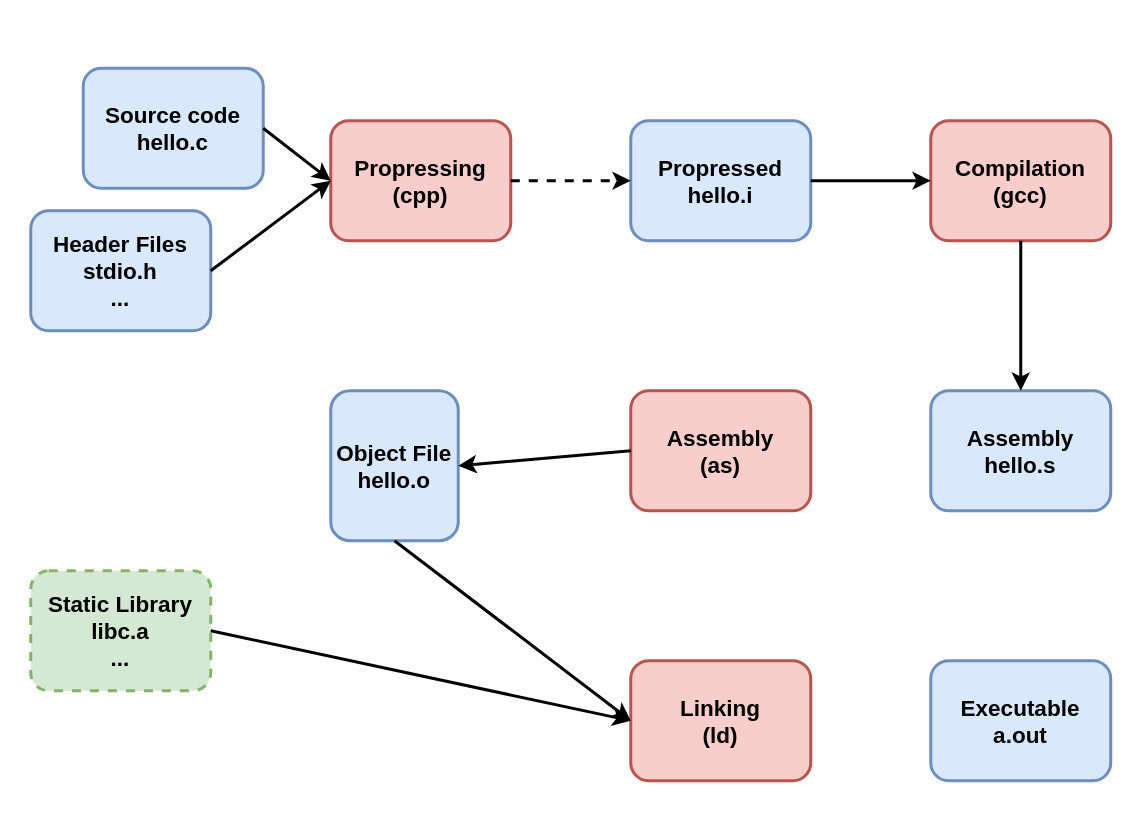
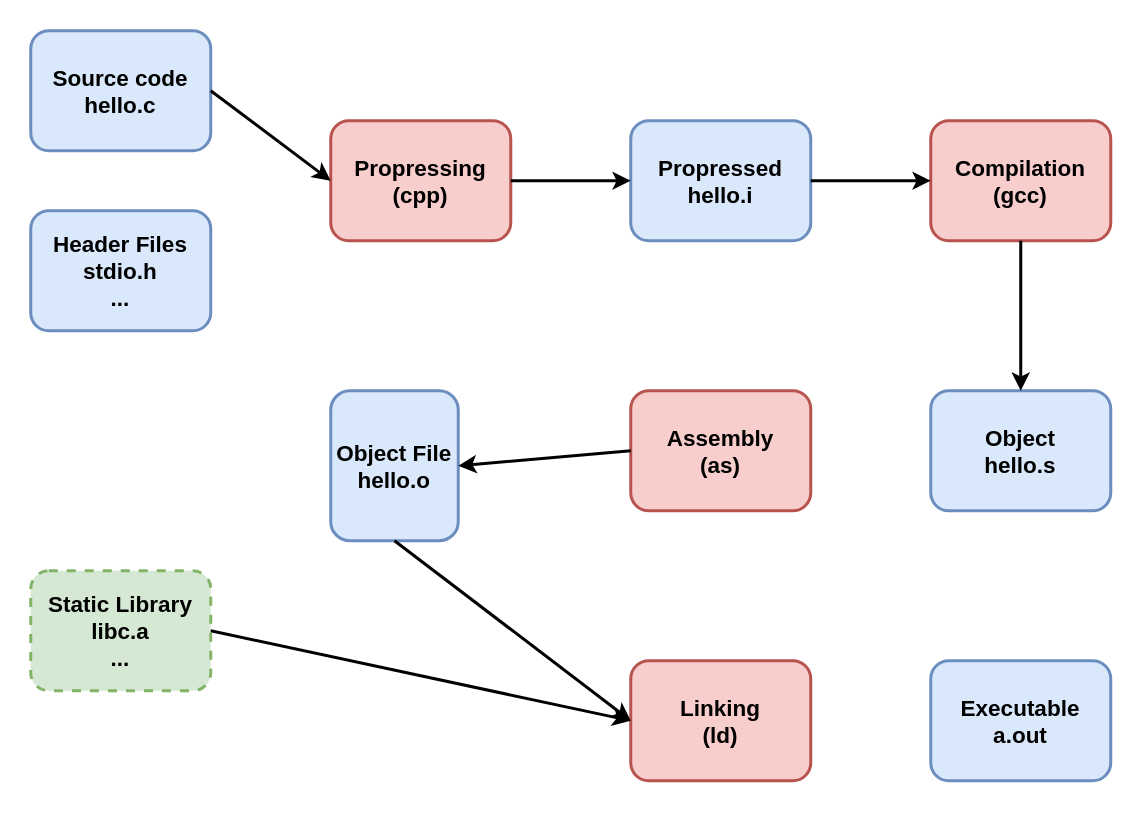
  <mxCell id="0" />
  <mxCell id="1" parent="0" />
- <mxCell id="2" value="Source code&lt;br&gt;hello.c" style="rounded=1;whiteSpace=wrap;html=1;strokeWidth=2;fillWeight=4;hachureGap=8;hachureAngle=45;fillColor=#dae8fc;strokeColor=#6c8ebf;fontSize=15;fontStyle=1" vertex="1" parent="1"><mxGeometry x="55" y="45" width="120" height="80" as="geometry" /></mxCell>
+ <mxCell id="2" value="Source code&lt;br&gt;hello.c" style="rounded=1;whiteSpace=wrap;html=1;strokeWidth=2;fillWeight=4;hachureGap=8;hachureAngle=45;fillColor=#dae8fc;strokeColor=#6c8ebf;fontSize=15;fontStyle=1" vertex="1" parent="1"><mxGeometry x="20" y="20" width="120" height="80" as="geometry" /></mxCell>
  <mxCell id="3" value="Propressing&lt;br&gt;(cpp)" style="rounded=1;whiteSpace=wrap;html=1;strokeWidth=2;fillWeight=4;hachureGap=8;hachureAngle=45;fillColor=#f8cecc;strokeColor=#b85450;fontSize=15;fontStyle=1" vertex="1" parent="1"><mxGeometry x="220" y="80" width="120" height="80" as="geometry" /></mxCell>
  <mxCell id="4" value="" style="endArrow=classic;html=1;rounded=0;strokeWidth=2;exitX=1;exitY=0.5;exitDx=0;exitDy=0;entryX=0;entryY=0.5;entryDx=0;entryDy=0;" edge="1" parent="1" source="2" target="3"><mxGeometry width="50" height="50" relative="1" as="geometry"><mxPoint x="-20" y="20" as="sourcePoint" /><mxPoint x="30" y="-30" as="targetPoint" /></mxGeometry></mxCell>
  <mxCell id="5" value="Header Files&lt;br&gt;stdio.h&lt;br&gt;..." style="rounded=1;whiteSpace=wrap;html=1;strokeWidth=2;fillWeight=4;hachureGap=8;hachureAngle=45;fillColor=#dae8fc;strokeColor=#6c8ebf;fontSize=15;fontStyle=1" vertex="1" parent="1"><mxGeometry x="20" y="140" width="120" height="80" as="geometry" /></mxCell>
  <mxCell id="6" value="Object File&lt;br&gt;hello.o" style="rounded=1;whiteSpace=wrap;html=1;strokeWidth=2;fillWeight=4;hachureGap=8;hachureAngle=45;fillColor=#dae8fc;strokeColor=#6c8ebf;fontSize=15;fontStyle=1" vertex="1" parent="1"><mxGeometry x="220" y="260" width="85" height="100" as="geometry" /></mxCell>
  <mxCell id="7" value="Compilation&lt;br&gt;(gcc)" style="rounded=1;whiteSpace=wrap;html=1;strokeWidth=2;fillWeight=4;hachureGap=8;hachureAngle=45;fillColor=#f8cecc;strokeColor=#b85450;fontSize=15;fontStyle=1" vertex="1" parent="1"><mxGeometry x="620" y="80" width="120" height="80" as="geometry" /></mxCell>
  <mxCell id="8" value="Assembly&lt;br&gt;(as)" style="rounded=1;whiteSpace=wrap;html=1;strokeWidth=2;fillWeight=4;hachureGap=8;hachureAngle=45;fillColor=#f8cecc;strokeColor=#b85450;fontSize=15;fontStyle=1" vertex="1" parent="1"><mxGeometry x="420" y="260" width="120" height="80" as="geometry" /></mxCell>
  <mxCell id="9" value="Linking&lt;br&gt;(ld)" style="rounded=1;whiteSpace=wrap;html=1;strokeWidth=2;fillWeight=4;hachureGap=8;hachureAngle=45;fillColor=#f8cecc;strokeColor=#b85450;fontSize=15;fontStyle=1" vertex="1" parent="1"><mxGeometry x="420" y="440" width="120" height="80" as="geometry" /></mxCell>
  <mxCell id="10" value="Propressed&lt;br&gt;hello.i" style="rounded=1;whiteSpace=wrap;html=1;strokeWidth=2;fillWeight=4;hachureGap=8;hachureAngle=45;fillColor=#dae8fc;strokeColor=#6c8ebf;fontSize=15;fontStyle=1" vertex="1" parent="1"><mxGeometry x="420" y="80" width="120" height="80" as="geometry" /></mxCell>
- <mxCell id="11" value="" style="endArrow=classic;html=1;rounded=0;strokeWidth=2;exitX=1;exitY=0.5;exitDx=0;exitDy=0;entryX=0;entryY=0.5;entryDx=0;entryDy=0;" edge="1" parent="1" source="5" target="3"><mxGeometry width="50" height="50" relative="1" as="geometry"><mxPoint x="255" y="310" as="sourcePoint" /><mxPoint x="305" y="260" as="targetPoint" /></mxGeometry></mxCell>
- <mxCell id="12" value="" style="endArrow=classic;html=1;rounded=0;strokeWidth=2;exitX=1;exitY=0.5;exitDx=0;exitDy=0;entryX=0;entryY=0.5;entryDx=0;entryDy=0;dashed=1;" edge="1" parent="1" source="3" target="10"><mxGeometry width="50" height="50" relative="1" as="geometry"><mxPoint x="750" y="30" as="sourcePoint" /><mxPoint x="800" y="-20" as="targetPoint" /></mxGeometry></mxCell>
+ <mxCell id="12" value="" style="endArrow=classic;html=1;rounded=0;strokeWidth=2;exitX=1;exitY=0.5;exitDx=0;exitDy=0;entryX=0;entryY=0.5;entryDx=0;entryDy=0;" edge="1" parent="1" source="3" target="10"><mxGeometry width="50" height="50" relative="1" as="geometry"><mxPoint x="750" y="30" as="sourcePoint" /><mxPoint x="800" y="-20" as="targetPoint" /></mxGeometry></mxCell>
  <mxCell id="13" value="" style="endArrow=classic;html=1;rounded=0;strokeWidth=2;exitX=1;exitY=0.5;exitDx=0;exitDy=0;entryX=0;entryY=0.5;entryDx=0;entryDy=0;" edge="1" parent="1" source="10" target="7"><mxGeometry width="50" height="50" relative="1" as="geometry"><mxPoint x="600" y="370" as="sourcePoint" /><mxPoint x="650" y="320" as="targetPoint" /></mxGeometry></mxCell>
- <mxCell id="14" value="Assembly&lt;br&gt;hello.s" style="rounded=1;whiteSpace=wrap;html=1;strokeWidth=2;fillWeight=4;hachureGap=8;hachureAngle=45;fillColor=#dae8fc;strokeColor=#6c8ebf;fontSize=15;fontStyle=1" vertex="1" parent="1"><mxGeometry x="620" y="260" width="120" height="80" as="geometry" /></mxCell>
+ <mxCell id="14" value="Object&lt;br&gt;hello.s" style="rounded=1;whiteSpace=wrap;html=1;strokeWidth=2;fillWeight=4;hachureGap=8;hachureAngle=45;fillColor=#dae8fc;strokeColor=#6c8ebf;fontSize=15;fontStyle=1" vertex="1" parent="1"><mxGeometry x="620" y="260" width="120" height="80" as="geometry" /></mxCell>
  <mxCell id="15" value="" style="endArrow=classic;html=1;rounded=0;strokeWidth=2;exitX=0;exitY=0.5;exitDx=0;exitDy=0;entryX=1;entryY=0.5;entryDx=0;entryDy=0;" edge="1" parent="1" source="8" target="6"><mxGeometry width="50" height="50" relative="1" as="geometry"><mxPoint x="340" y="410" as="sourcePoint" /><mxPoint x="390" y="360" as="targetPoint" /></mxGeometry></mxCell>
  <mxCell id="16" value="Static Library&lt;br&gt;libc.a&lt;br&gt;..." style="rounded=1;whiteSpace=wrap;html=1;strokeWidth=2;fillWeight=4;hachureGap=8;hachureAngle=45;fillColor=#d5e8d4;strokeColor=#82b366;fontSize=15;fontStyle=1;dashed=1;" vertex="1" parent="1"><mxGeometry x="20" y="380" width="120" height="80" as="geometry" /></mxCell>
  <mxCell id="17" value="Executable&lt;br&gt;a.out" style="rounded=1;whiteSpace=wrap;html=1;strokeWidth=2;fillWeight=4;hachureGap=8;hachureAngle=45;fillColor=#dae8fc;strokeColor=#6c8ebf;fontSize=15;fontStyle=1" vertex="1" parent="1"><mxGeometry x="620" y="440" width="120" height="80" as="geometry" /></mxCell>
  <mxCell id="18" value="" style="endArrow=classic;html=1;rounded=0;strokeWidth=2;exitX=0.5;exitY=1;exitDx=0;exitDy=0;entryX=0;entryY=0.5;entryDx=0;entryDy=0;" edge="1" parent="1" source="6" target="9"><mxGeometry width="50" height="50" relative="1" as="geometry"><mxPoint x="360" y="730" as="sourcePoint" /><mxPoint x="410" y="680" as="targetPoint" /></mxGeometry></mxCell>
  <mxCell id="19" value="" style="endArrow=classic;html=1;rounded=0;strokeWidth=2;exitX=1;exitY=0.5;exitDx=0;exitDy=0;entryX=0;entryY=0.5;entryDx=0;entryDy=0;" edge="1" parent="1" source="16" target="9"><mxGeometry width="50" height="50" relative="1" as="geometry"><mxPoint x="280" y="610" as="sourcePoint" /><mxPoint x="330" y="560" as="targetPoint" /></mxGeometry></mxCell>
  <mxCell id="20" value="" style="endArrow=classic;html=1;rounded=0;strokeWidth=2;exitX=0.5;exitY=1;exitDx=0;exitDy=0;entryX=0.5;entryY=0;entryDx=0;entryDy=0;" edge="1" parent="1" source="7" target="14"><mxGeometry width="50" height="50" relative="1" as="geometry"><mxPoint x="820" y="190" as="sourcePoint" /><mxPoint x="870" y="140" as="targetPoint" /></mxGeometry></mxCell>
